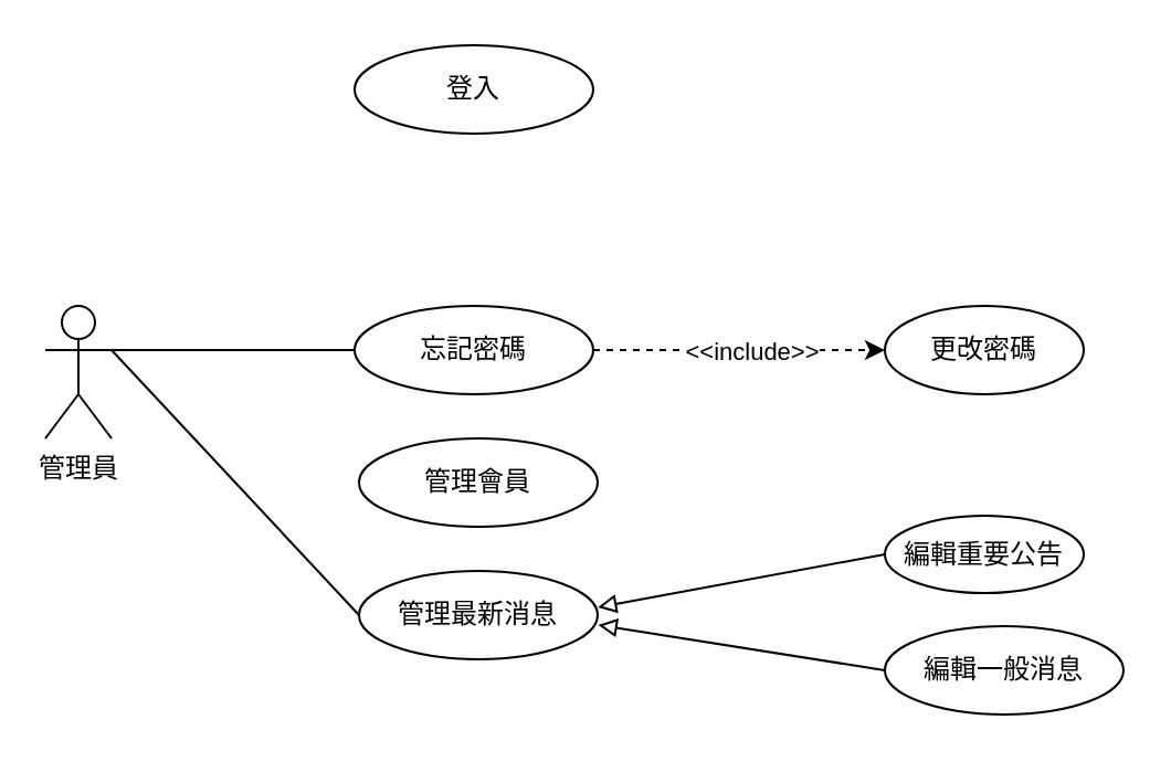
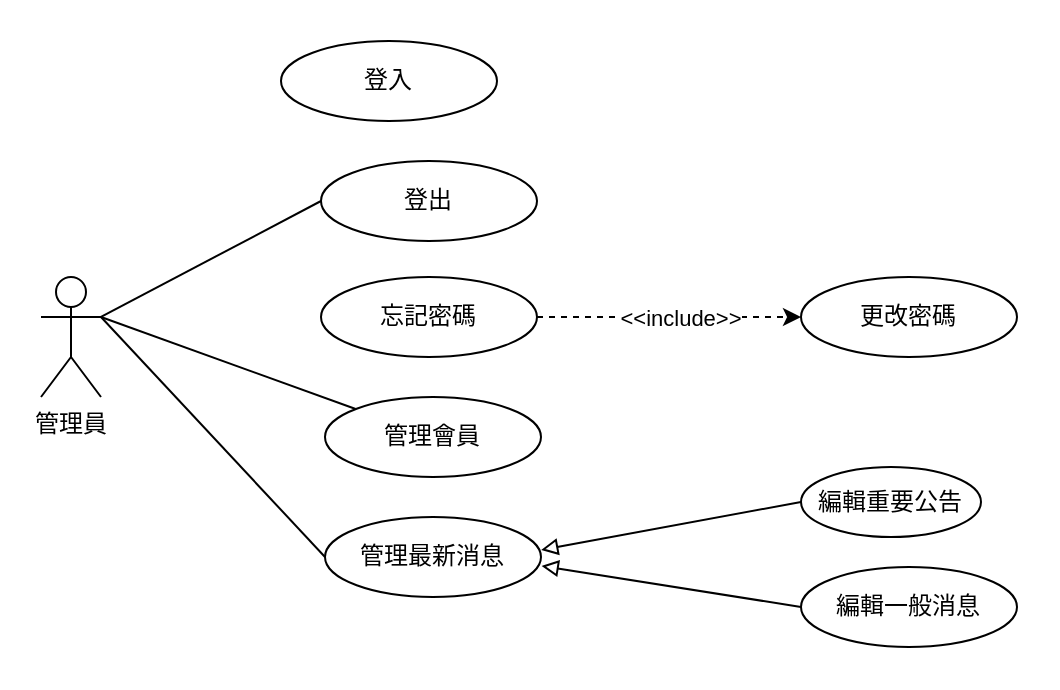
  <mxCell id="0" />
  <mxCell id="1" parent="0" />
  <mxCell id="2" value="管理員" style="shape=umlActor;verticalLabelPosition=bottom;verticalAlign=top;html=1;outlineConnect=0;" parent="1" vertex="1"><mxGeometry x="20" y="138" width="30" height="60" as="geometry" /></mxCell>
  <mxCell id="3" style="rounded=0;orthogonalLoop=1;jettySize=auto;html=1;exitX=1;exitY=0.333;exitDx=0;exitDy=0;exitPerimeter=0;entryX=0;entryY=0.5;entryDx=0;entryDy=0;endArrow=none;endFill=0;" parent="1" source="2" target="5" edge="1"><mxGeometry relative="1" as="geometry"><mxPoint x="20" y="258" as="sourcePoint" /><mxPoint x="172" y="233" as="targetPoint" /></mxGeometry></mxCell>
  <mxCell id="4" value="管理會員" style="ellipse;whiteSpace=wrap;html=1;container=0;" parent="1" vertex="1"><mxGeometry x="162" y="198" width="108" height="40" as="geometry" /></mxCell>
  <mxCell id="5" value="管理最新消息" style="ellipse;whiteSpace=wrap;html=1;container=0;" parent="1" vertex="1"><mxGeometry x="162" y="258" width="108" height="40" as="geometry" /></mxCell>
- <mxCell id="8" value="登入" style="ellipse;whiteSpace=wrap;html=1;container=0;" parent="1" vertex="1"><mxGeometry x="160" y="20" width="108" height="40" as="geometry" /></mxCell>
+ <mxCell id="6" value="登出" style="ellipse;whiteSpace=wrap;html=1;container=0;" parent="1" vertex="1"><mxGeometry x="160" y="80" width="108" height="40" as="geometry" /></mxCell>
+ <mxCell id="7" style="rounded=0;orthogonalLoop=1;jettySize=auto;html=1;exitX=1;exitY=0.333;exitDx=0;exitDy=0;exitPerimeter=0;entryX=0;entryY=0.5;entryDx=0;entryDy=0;endArrow=none;endFill=0;" parent="1" source="2" target="6" edge="1"><mxGeometry relative="1" as="geometry"><mxPoint x="70" y="268" as="sourcePoint" /><mxPoint x="172" y="48" as="targetPoint" /></mxGeometry></mxCell>
+ <mxCell id="8" value="登入" style="ellipse;whiteSpace=wrap;html=1;container=0;" parent="1" vertex="1"><mxGeometry x="140" y="20" width="108" height="40" as="geometry" /></mxCell>
  <mxCell id="9" style="rounded=0;orthogonalLoop=1;jettySize=auto;html=1;endArrow=block;endFill=0;exitX=0;exitY=0.5;exitDx=0;exitDy=0;entryX=1.001;entryY=0.411;entryDx=0;entryDy=0;entryPerimeter=0;" parent="1" source="10" target="5" edge="1"><mxGeometry relative="1" as="geometry"><mxPoint x="360" y="273" as="sourcePoint" /><mxPoint x="271" y="275" as="targetPoint" /></mxGeometry></mxCell>
  <mxCell id="10" value="編輯重要公告" style="ellipse;whiteSpace=wrap;html=1;container=0;" parent="1" vertex="1"><mxGeometry x="400" y="233" width="90" height="35" as="geometry" /></mxCell>
  <mxCell id="11" style="rounded=0;orthogonalLoop=1;jettySize=auto;html=1;endArrow=block;endFill=0;exitX=0;exitY=0.5;exitDx=0;exitDy=0;entryX=1.003;entryY=0.611;entryDx=0;entryDy=0;entryPerimeter=0;" parent="1" source="12" target="5" edge="1"><mxGeometry relative="1" as="geometry"><mxPoint x="420" y="393" as="sourcePoint" /><mxPoint x="280" y="293" as="targetPoint" /></mxGeometry></mxCell>
  <mxCell id="12" value="編輯一般消息" style="ellipse;whiteSpace=wrap;html=1;container=0;" parent="1" vertex="1"><mxGeometry x="400" y="283" width="108" height="40" as="geometry" /></mxCell>
  <mxCell id="13" value="忘記密碼" style="ellipse;whiteSpace=wrap;html=1;container=0;" parent="1" vertex="1"><mxGeometry x="160" y="138" width="108" height="40" as="geometry" /></mxCell>
- <mxCell id="14" style="rounded=0;orthogonalLoop=1;jettySize=auto;html=1;exitX=1;exitY=0.333;exitDx=0;exitDy=0;exitPerimeter=0;entryX=0;entryY=0.5;entryDx=0;entryDy=0;endArrow=none;endFill=0;" parent="1" source="2" target="13" edge="1"><mxGeometry relative="1" as="geometry"><mxPoint x="50" y="273" as="sourcePoint" /><mxPoint x="172" y="103" as="targetPoint" /></mxGeometry></mxCell>
+ <mxCell id="14" style="rounded=0;orthogonalLoop=1;jettySize=auto;html=1;exitX=1;exitY=0.333;exitDx=0;exitDy=0;exitPerimeter=0;endArrow=none;endFill=0;" parent="1" source="2" target="4" edge="1"><mxGeometry relative="1" as="geometry"><mxPoint x="50" y="273" as="sourcePoint" /><mxPoint x="172" y="103" as="targetPoint" /></mxGeometry></mxCell>
  <mxCell id="15" style="rounded=0;orthogonalLoop=1;jettySize=auto;html=1;endArrow=classic;endFill=1;exitX=1;exitY=0.5;exitDx=0;exitDy=0;entryX=0;entryY=0.5;entryDx=0;entryDy=0;dashed=1;" parent="1" source="13" target="17" edge="1"><mxGeometry relative="1" as="geometry"><mxPoint x="370" y="263" as="sourcePoint" /><mxPoint x="410" y="303" as="targetPoint" /></mxGeometry></mxCell>
  <mxCell id="16" value="&amp;lt;&amp;lt;include&amp;gt;&amp;gt;" style="edgeLabel;html=1;align=center;verticalAlign=middle;resizable=0;points=[];" parent="15" vertex="1" connectable="0"><mxGeometry x="0.069" relative="1" as="geometry"><mxPoint as="offset" /></mxGeometry></mxCell>
- <mxCell id="17" value="更改密碼" style="ellipse;whiteSpace=wrap;html=1;container=0;" parent="1" vertex="1"><mxGeometry x="400" y="138" width="90" height="40" as="geometry" /></mxCell>
+ <mxCell id="17" value="更改密碼" style="ellipse;whiteSpace=wrap;html=1;container=0;" parent="1" vertex="1"><mxGeometry x="400" y="138" width="108" height="40" as="geometry" /></mxCell>
